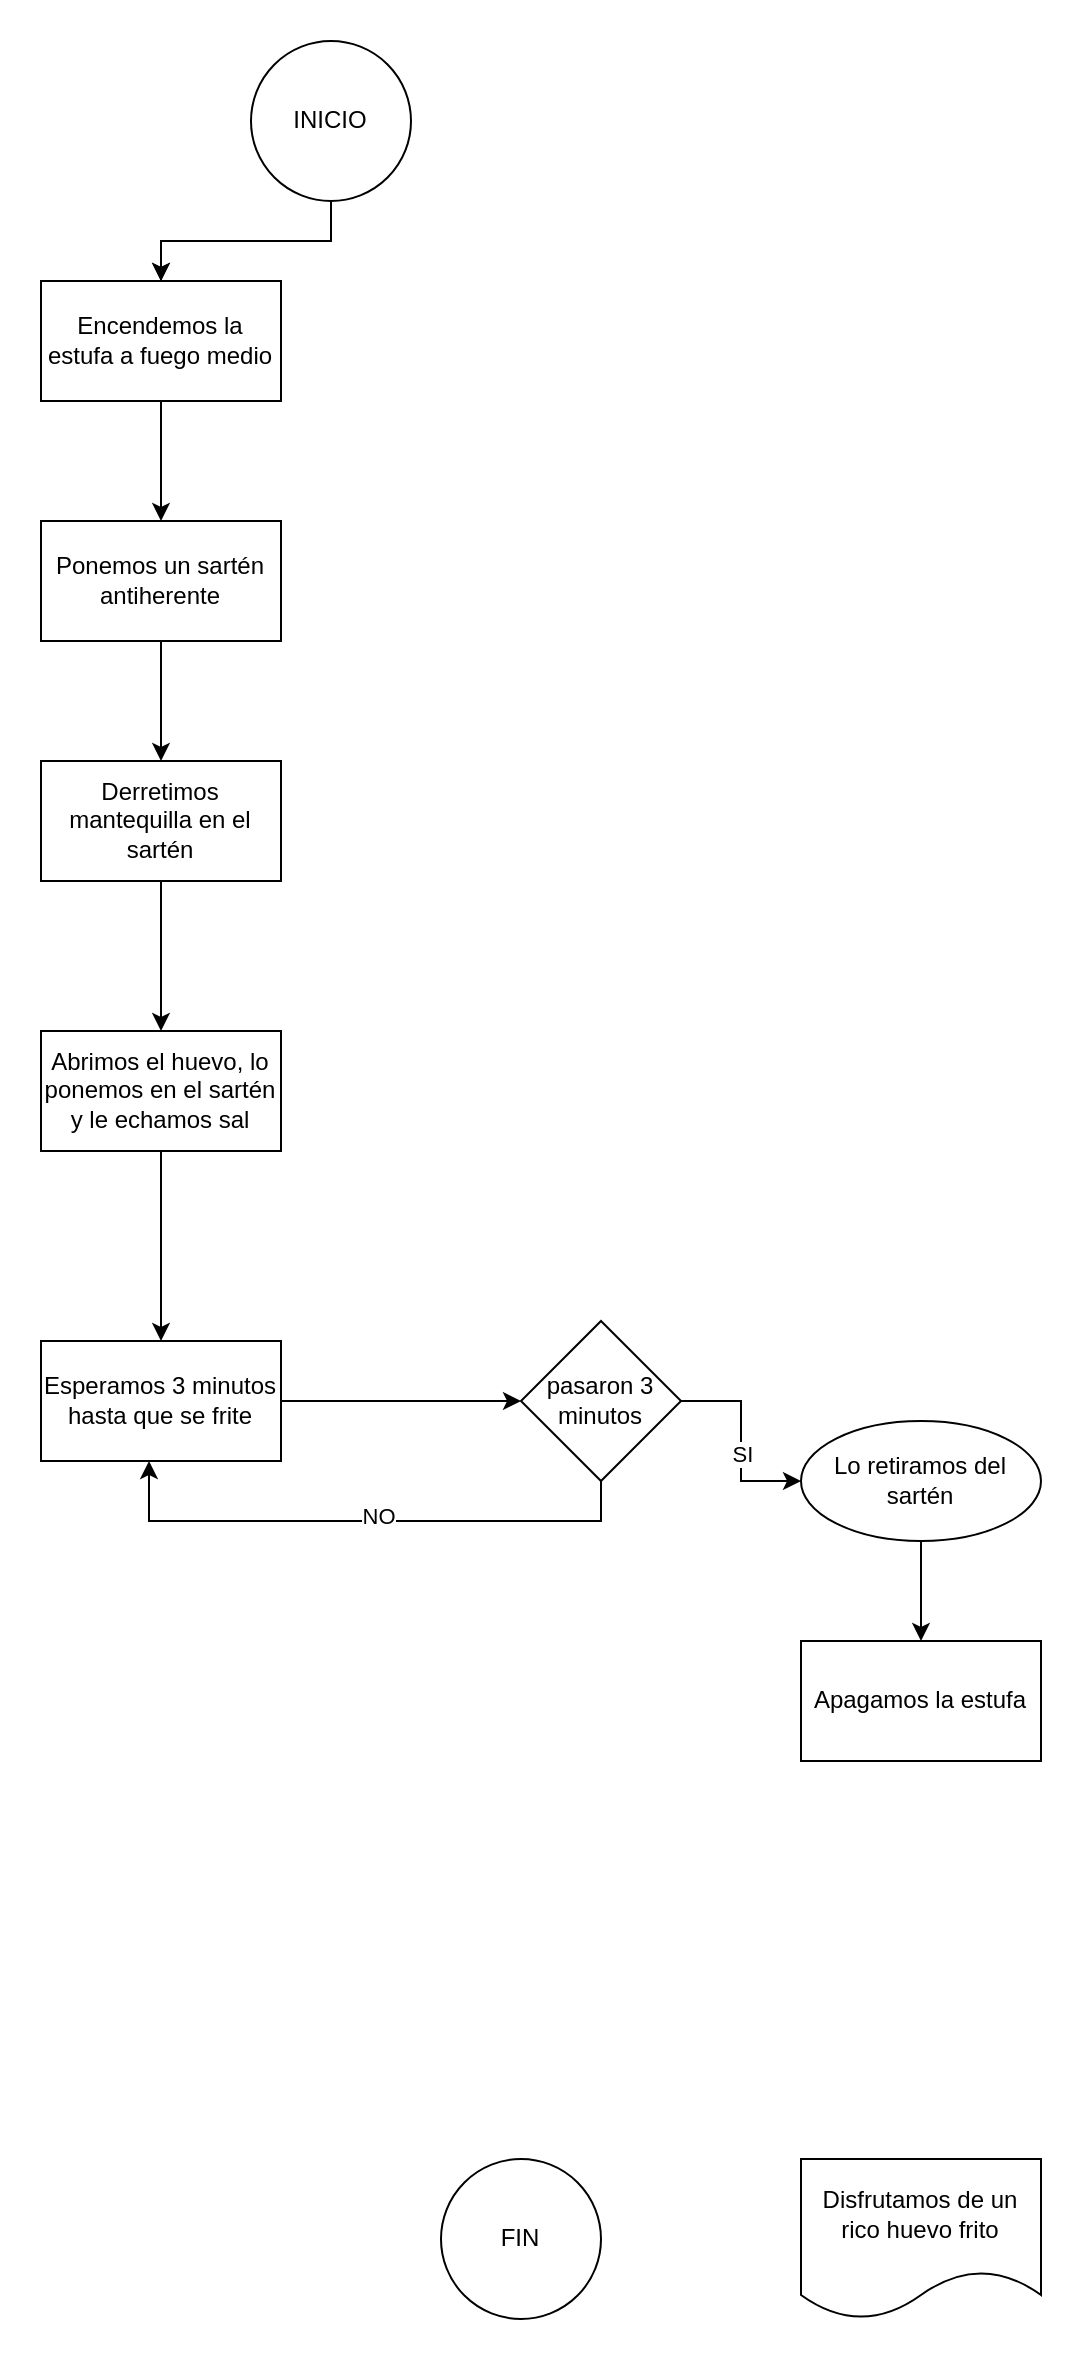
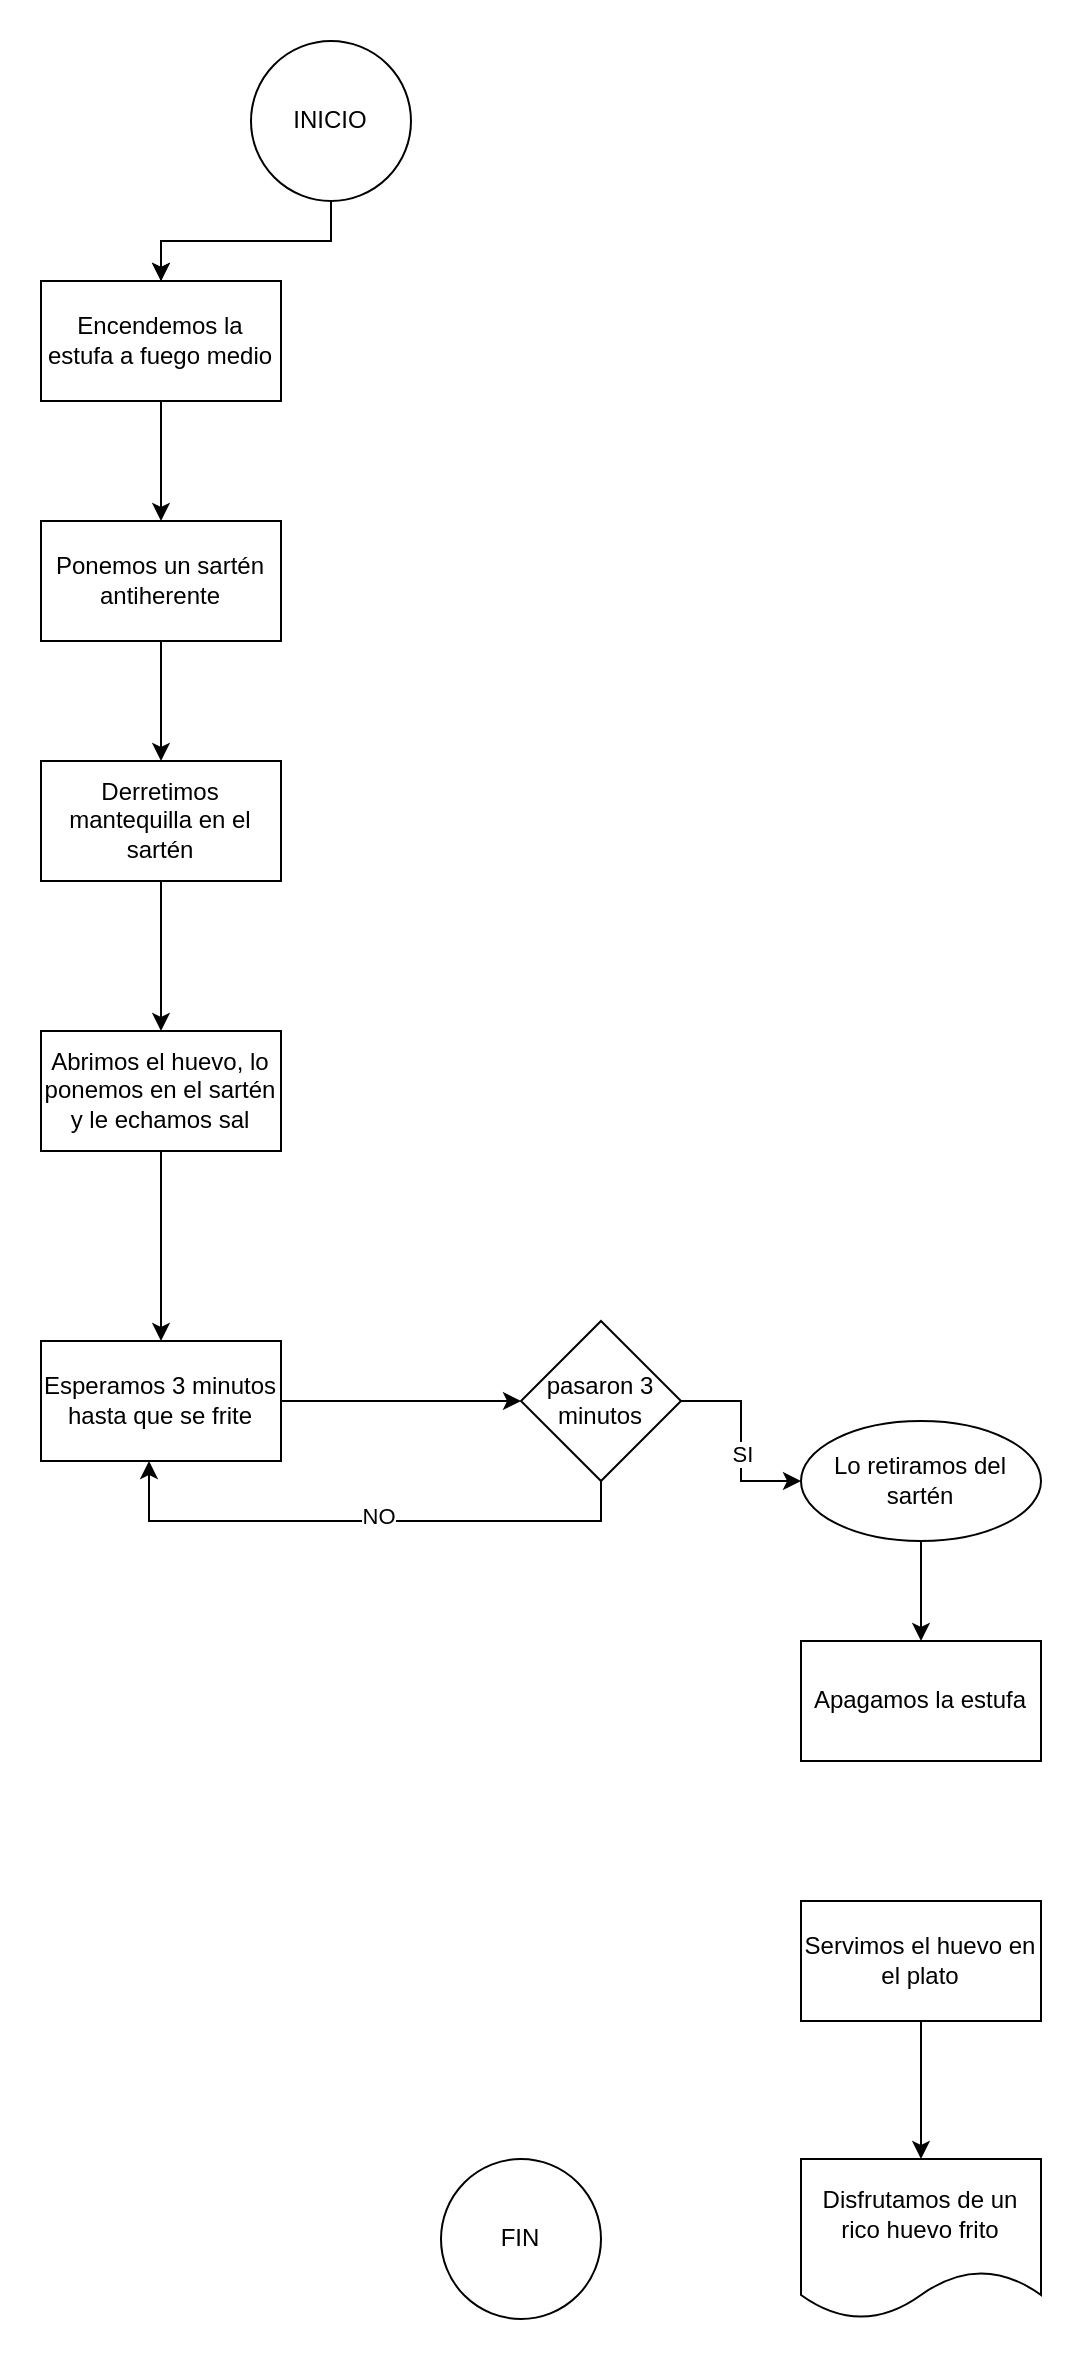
  <mxCell id="0" />
  <mxCell id="1" parent="0" />
  <mxCell id="2" style="edgeStyle=orthogonalEdgeStyle;rounded=0;orthogonalLoop=1;jettySize=auto;html=1;" parent="1" source="6" edge="1"><mxGeometry relative="1" as="geometry"><mxPoint x="80" y="140" as="targetPoint" /></mxGeometry></mxCell>
  <mxCell id="3" value="INICIO" style="ellipse;whiteSpace=wrap;html=1;aspect=fixed;" parent="1" vertex="1"><mxGeometry x="125" y="20" width="80" height="80" as="geometry" /></mxCell>
  <mxCell id="4" value="" style="edgeStyle=orthogonalEdgeStyle;rounded=0;orthogonalLoop=1;jettySize=auto;html=1;" parent="1" source="3" target="6" edge="1"><mxGeometry relative="1" as="geometry"><mxPoint x="80" y="140" as="targetPoint" /><mxPoint x="80" y="100" as="sourcePoint" /></mxGeometry></mxCell>
  <mxCell id="5" value="" style="edgeStyle=orthogonalEdgeStyle;rounded=0;orthogonalLoop=1;jettySize=auto;html=1;" parent="1" source="6" target="8" edge="1"><mxGeometry relative="1" as="geometry" /></mxCell>
  <mxCell id="6" value="Encendemos la estufa a fuego medio" style="rounded=0;whiteSpace=wrap;html=1;" parent="1" vertex="1"><mxGeometry x="20" y="140" width="120" height="60" as="geometry" /></mxCell>
  <mxCell id="7" style="edgeStyle=orthogonalEdgeStyle;rounded=0;orthogonalLoop=1;jettySize=auto;html=1;" parent="1" source="8" target="10" edge="1"><mxGeometry relative="1" as="geometry" /></mxCell>
  <mxCell id="8" value="Ponemos un sartén antiherente" style="whiteSpace=wrap;html=1;rounded=0;" parent="1" vertex="1"><mxGeometry x="20" y="260" width="120" height="60" as="geometry" /></mxCell>
  <mxCell id="9" value="" style="edgeStyle=orthogonalEdgeStyle;rounded=0;orthogonalLoop=1;jettySize=auto;html=1;" parent="1" source="10" target="12" edge="1"><mxGeometry relative="1" as="geometry" /></mxCell>
  <mxCell id="10" value="Derretimos mantequilla en el sartén" style="whiteSpace=wrap;html=1;rounded=0;" parent="1" vertex="1"><mxGeometry x="20" y="380" width="120" height="60" as="geometry" /></mxCell>
  <mxCell id="11" value="" style="edgeStyle=orthogonalEdgeStyle;rounded=0;orthogonalLoop=1;jettySize=auto;html=1;" parent="1" source="12" target="14" edge="1"><mxGeometry relative="1" as="geometry" /></mxCell>
  <mxCell id="12" value="Abrimos el huevo, lo ponemos en el sartén y le echamos sal" style="whiteSpace=wrap;html=1;rounded=0;" parent="1" vertex="1"><mxGeometry x="20" y="515" width="120" height="60" as="geometry" /></mxCell>
  <mxCell id="13" value="" style="edgeStyle=orthogonalEdgeStyle;rounded=0;orthogonalLoop=1;jettySize=auto;html=1;" parent="1" source="14" target="17" edge="1"><mxGeometry relative="1" as="geometry" /></mxCell>
  <mxCell id="14" value="Esperamos 3 minutos hasta que se frite" style="whiteSpace=wrap;html=1;rounded=0;" parent="1" vertex="1"><mxGeometry x="20" y="670" width="120" height="60" as="geometry" /></mxCell>
  <mxCell id="15" value="" style="edgeStyle=orthogonalEdgeStyle;rounded=0;orthogonalLoop=1;jettySize=auto;html=1;" parent="1" source="17" target="21" edge="1"><mxGeometry relative="1" as="geometry" /></mxCell>
  <mxCell id="16" value="SI" style="edgeLabel;html=1;align=center;verticalAlign=middle;resizable=0;points=[];" vertex="1" connectable="0" parent="15"><mxGeometry x="0.12" relative="1" as="geometry"><mxPoint as="offset" /></mxGeometry></mxCell>
  <mxCell id="17" value="pasaron 3 minutos" style="rhombus;whiteSpace=wrap;html=1;rounded=0;" parent="1" vertex="1"><mxGeometry x="260" y="660" width="80" height="80" as="geometry" /></mxCell>
  <mxCell id="18" style="edgeStyle=orthogonalEdgeStyle;rounded=0;orthogonalLoop=1;jettySize=auto;html=1;exitX=0.5;exitY=1;exitDx=0;exitDy=0;entryX=0.45;entryY=1;entryDx=0;entryDy=0;entryPerimeter=0;" parent="1" source="17" target="14" edge="1"><mxGeometry relative="1" as="geometry" /></mxCell>
  <mxCell id="19" value="NO" style="edgeLabel;html=1;align=center;verticalAlign=middle;resizable=0;points=[];" parent="18" vertex="1" connectable="0"><mxGeometry x="-0.047" y="-3" relative="1" as="geometry"><mxPoint as="offset" /></mxGeometry></mxCell>
  <mxCell id="20" value="" style="edgeStyle=orthogonalEdgeStyle;rounded=0;orthogonalLoop=1;jettySize=auto;html=1;" parent="1" source="21" target="22" edge="1"><mxGeometry relative="1" as="geometry" /></mxCell>
  <mxCell id="21" value="Lo retiramos del sartén" style="ellipse;whiteSpace=wrap;html=1;" parent="1" vertex="1"><mxGeometry x="400" y="710" width="120" height="60" as="geometry" /></mxCell>
  <mxCell id="22" value="Apagamos la estufa" style="whiteSpace=wrap;html=1;rounded=0;" parent="1" vertex="1"><mxGeometry x="400" y="820" width="120" height="60" as="geometry" /></mxCell>
+ <mxCell id="23" value="" style="edgeStyle=orthogonalEdgeStyle;rounded=0;orthogonalLoop=1;jettySize=auto;html=1;" parent="1" source="24" target="25" edge="1"><mxGeometry relative="1" as="geometry" /></mxCell>
+ <mxCell id="24" value="Servimos el huevo en el plato" style="whiteSpace=wrap;html=1;rounded=0;" parent="1" vertex="1"><mxGeometry x="400" y="950" width="120" height="60" as="geometry" /></mxCell>
  <mxCell id="25" value="Disfrutamos de un rico huevo frito" style="shape=document;whiteSpace=wrap;html=1;boundedLbl=1;rounded=0;" parent="1" vertex="1"><mxGeometry x="400" y="1079" width="120" height="80" as="geometry" /></mxCell>
  <mxCell id="26" value="FIN" style="ellipse;whiteSpace=wrap;html=1;rounded=0;" parent="1" vertex="1"><mxGeometry x="220" y="1079" width="80" height="80" as="geometry" /></mxCell>
